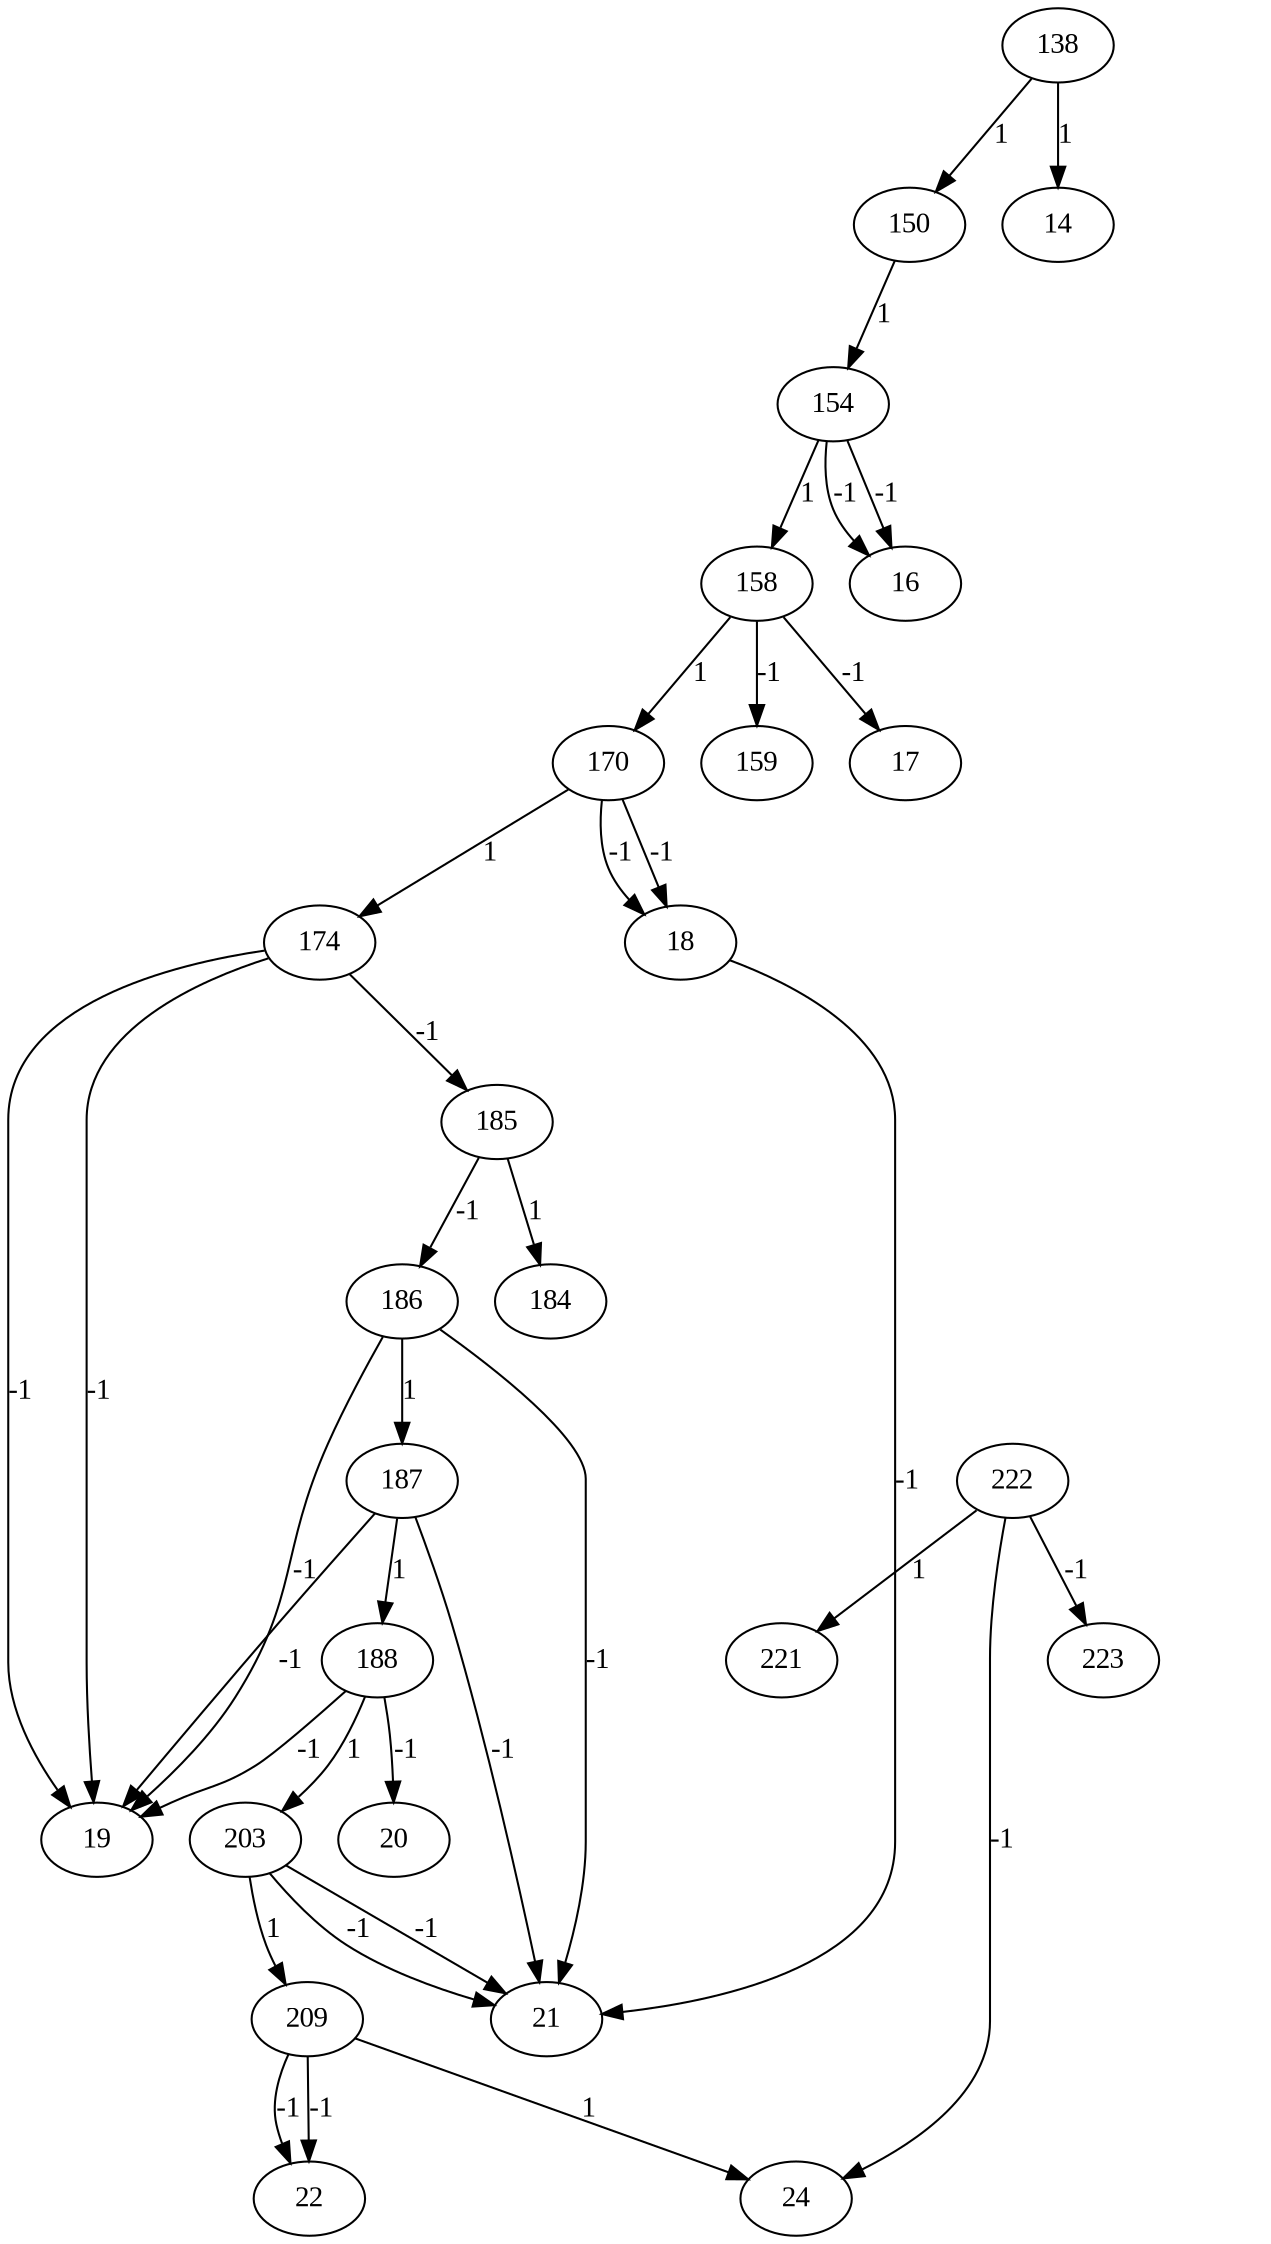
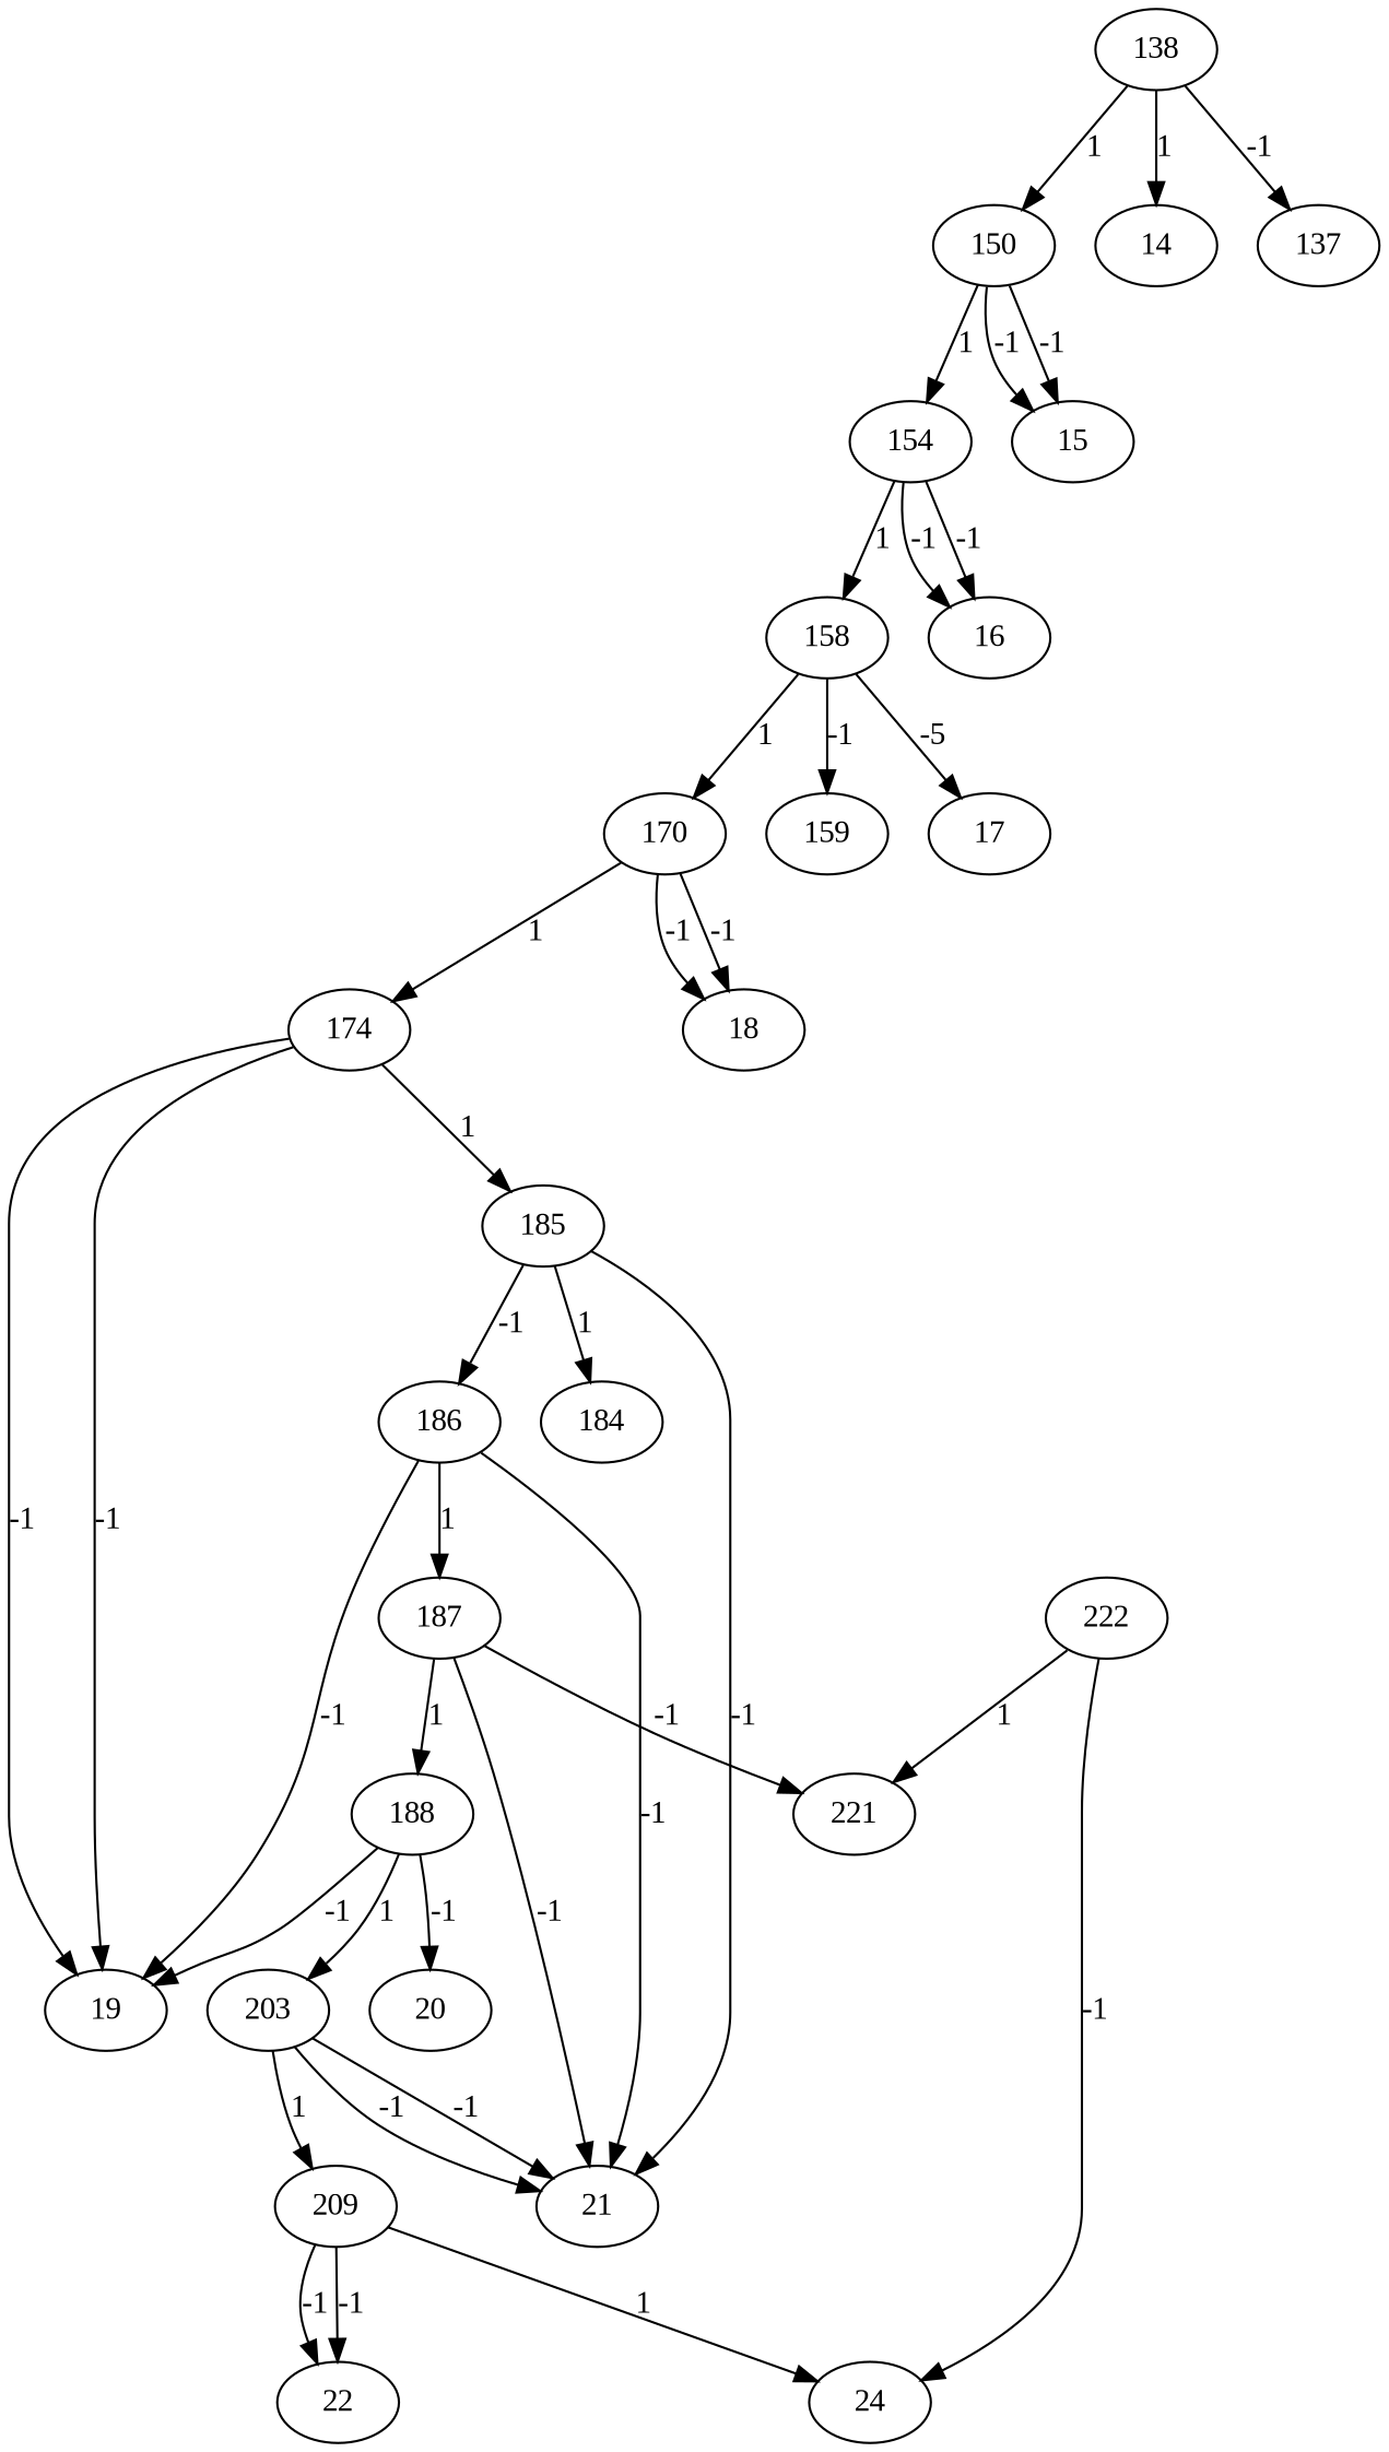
  digraph {
    fontname="Liberation Serif"
    node [fontname="Liberation Serif"]
    edge [fontname="Liberation Serif"]
    138
    150
    14
+   137
    154
+   15
    158
    16
    170
    159
    17
    174
    18
    185
    19
    21
    186
    184
    187
    188
    203
    20
    209
    22
    24
    222
-   223
    221
    138 -> 150 [label=1]
    138 -> 14 [label=1]
+   138 -> 137 [label=-1]
    150 -> 154 [label=1]
+   150 -> 15 [label=-1]
+   150 -> 15 [label=-1]
    154 -> 158 [label=1]
    154 -> 16 [label=-1]
    154 -> 16 [label=-1]
    158 -> 170 [label=1]
    158 -> 159 [label=-1]
-   158 -> 17 [label=-1]
+   158 -> 17 [label=-5]
    170 -> 174 [label=1]
    170 -> 18 [label=-1]
    170 -> 18 [label=-1]
-   174 -> 185 [label=-1]
+   174 -> 185 [label=1]
    174 -> 19 [label=-1]
    174 -> 19 [label=-1]
-   18 -> 21 [label=-1]
+   185 -> 21 [label=-1]
    185 -> 186 [label=-1]
    185 -> 184 [label=1]
    186 -> 19 [label=-1]
    186 -> 21 [label=-1]
    186 -> 187 [label=1]
-   187 -> 19 [label=-1]
+   187 -> 221 [label=-1]
    187 -> 21 [label=-1]
    187 -> 188 [label=1]
    188 -> 19 [label=-1]
    188 -> 203 [label=1]
    188 -> 20 [label=-1]
    203 -> 21 [label=-1]
    203 -> 21 [label=-1]
    203 -> 209 [label=1]
    209 -> 22 [label=-1]
    209 -> 22 [label=-1]
    209 -> 24 [label=1]
    222 -> 24 [label=-1]
-   222 -> 223 [label=-1]
    222 -> 221 [label=1]
  }
